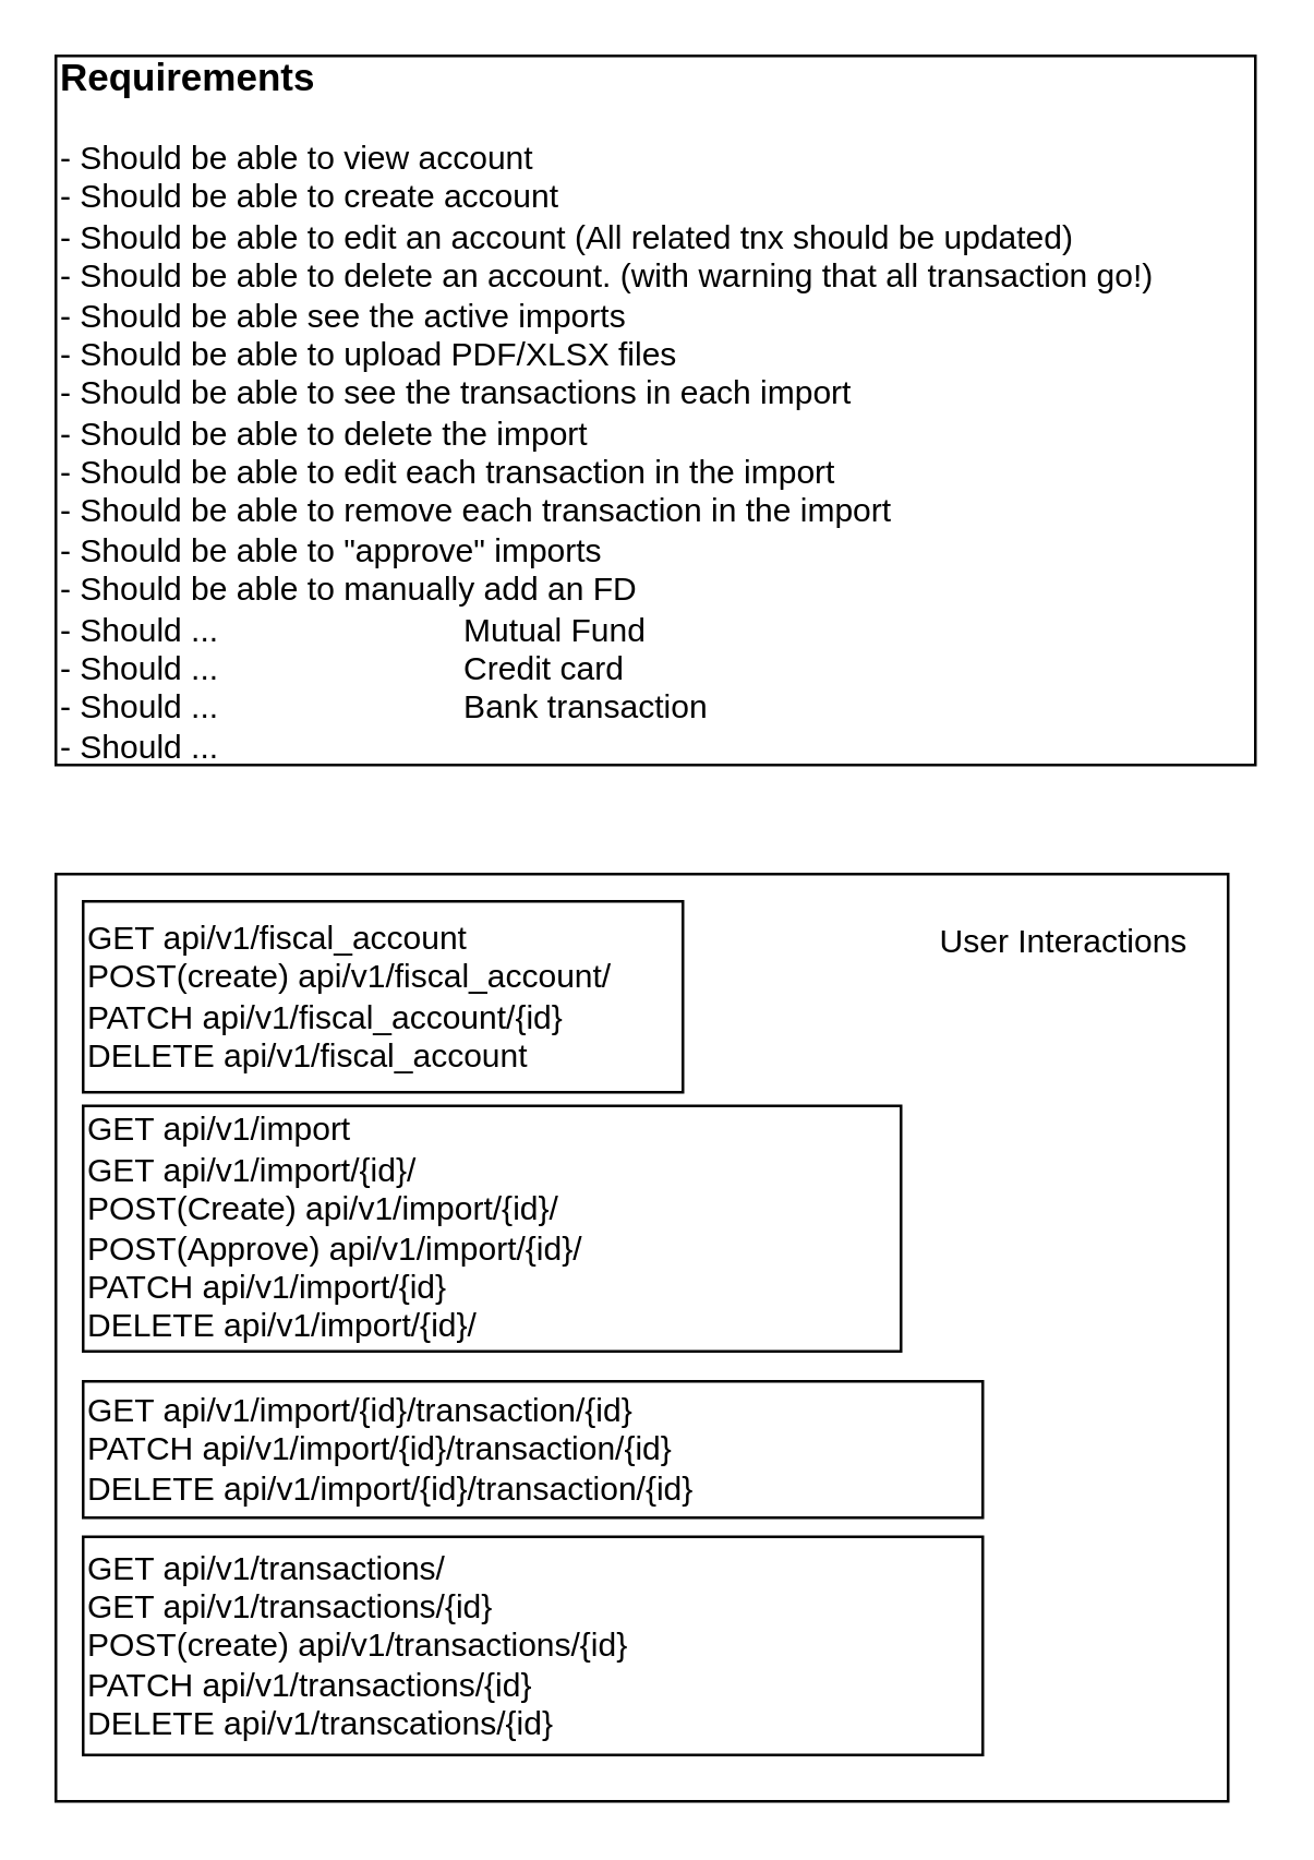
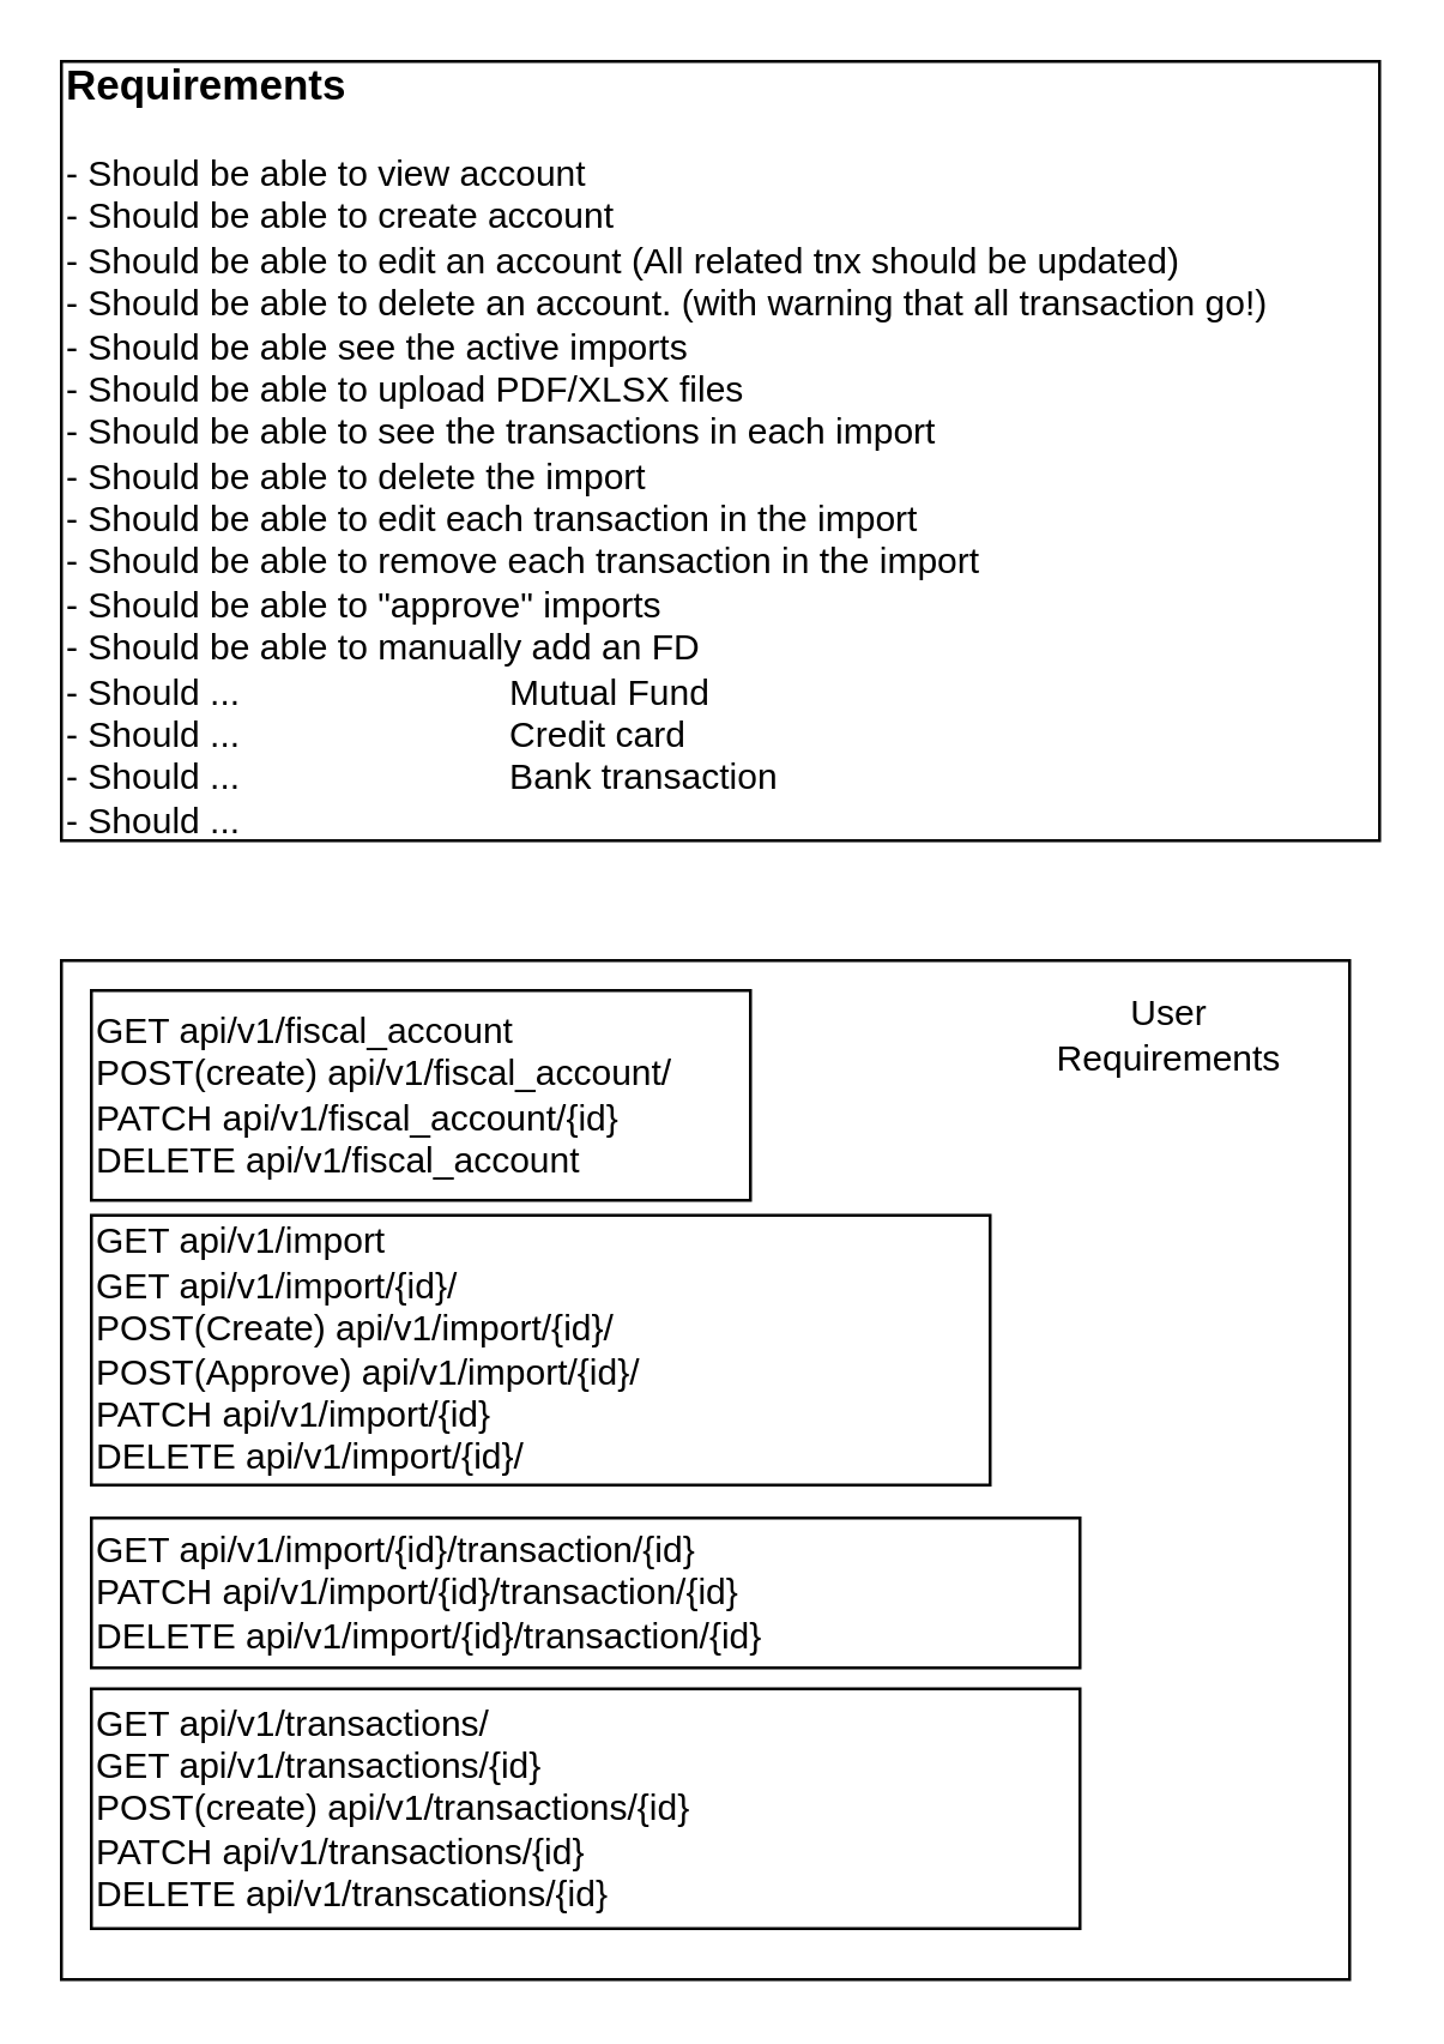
  <mxCell id="0" />
  <mxCell id="1" parent="0" />
  <mxCell id="2" value="&lt;div align=&quot;left&quot;&gt;&lt;font style=&quot;font-size: 14px;&quot;&gt;&lt;b&gt;Requirements&lt;br&gt;&lt;/b&gt;&lt;/font&gt;&lt;br&gt;- Should be able to view account&lt;br&gt;- Should be able to create account&lt;br&gt;- Should be able to edit an account (All related tnx should be updated)&lt;br&gt;- Should be able to delete an account. (with warning that all transaction go!)&lt;br&gt;- Should be able see the active imports&lt;br&gt;- Should be able to upload PDF/XLSX files&lt;br&gt;- Should be able to see the transactions in each import&lt;br&gt;- Should be able to delete the import&lt;br&gt;- Should be able to edit each transaction in the import&lt;/div&gt;&lt;div align=&quot;left&quot;&gt;- Should be able to remove each transaction in the import&lt;br&gt;- Should be able to &quot;approve&quot; imports&lt;br&gt;- Should be able to manually add an FD&lt;br&gt;- Should ...&amp;nbsp;&amp;nbsp;&amp;nbsp;&amp;nbsp;&amp;nbsp;&amp;nbsp;&amp;nbsp;&amp;nbsp;&amp;nbsp;&amp;nbsp;&amp;nbsp;&amp;nbsp;&amp;nbsp;&amp;nbsp;&amp;nbsp;&amp;nbsp;&amp;nbsp;&amp;nbsp;&amp;nbsp;&amp;nbsp;&amp;nbsp;&amp;nbsp;&amp;nbsp;&amp;nbsp;&amp;nbsp;&amp;nbsp; Mutual Fund&lt;br&gt;- Should ...&amp;nbsp;&amp;nbsp;&amp;nbsp;&amp;nbsp;&amp;nbsp;&amp;nbsp;&amp;nbsp;&amp;nbsp;&amp;nbsp;&amp;nbsp;&amp;nbsp;&amp;nbsp;&amp;nbsp;&amp;nbsp;&amp;nbsp;&amp;nbsp;&amp;nbsp;&amp;nbsp;&amp;nbsp;&amp;nbsp;&amp;nbsp;&amp;nbsp;&amp;nbsp;&amp;nbsp;&amp;nbsp;&amp;nbsp; Credit card&lt;br&gt;- Should ...&amp;nbsp;&amp;nbsp;&amp;nbsp;&amp;nbsp;&amp;nbsp;&amp;nbsp;&amp;nbsp;&amp;nbsp;&amp;nbsp;&amp;nbsp;&amp;nbsp;&amp;nbsp;&amp;nbsp;&amp;nbsp;&amp;nbsp;&amp;nbsp;&amp;nbsp;&amp;nbsp;&amp;nbsp;&amp;nbsp;&amp;nbsp;&amp;nbsp;&amp;nbsp;&amp;nbsp;&amp;nbsp;&amp;nbsp; Bank transaction&lt;br&gt;- Should ...&amp;nbsp;&amp;nbsp;&amp;nbsp;&amp;nbsp;&amp;nbsp;&amp;nbsp;&amp;nbsp;&amp;nbsp;&amp;nbsp;&amp;nbsp;&amp;nbsp;&amp;nbsp;&amp;nbsp;&amp;nbsp;&amp;nbsp;&amp;nbsp;&amp;nbsp;&amp;nbsp;&amp;nbsp;&amp;nbsp;&amp;nbsp;&amp;nbsp;&amp;nbsp;&amp;nbsp;&amp;nbsp;&amp;nbsp; &lt;/div&gt;" style="rounded=0;whiteSpace=wrap;html=1;align=left;" parent="1" vertex="1"><mxGeometry x="20" y="20" width="440" height="260" as="geometry" /></mxCell>
  <mxCell id="3" value="" style="rounded=0;whiteSpace=wrap;html=1;" parent="1" vertex="1"><mxGeometry x="20" y="320" width="430" height="340" as="geometry" /></mxCell>
  <mxCell id="4" value="&lt;div align=&quot;left&quot;&gt;GET api/v1/fiscal_account&lt;br&gt;POST(create) api/v1/fiscal_account/&lt;br&gt;PATCH api/v1/fiscal_account/{id}&lt;br&gt;DELETE api/v1/fiscal_account&lt;/div&gt;" style="rounded=0;whiteSpace=wrap;html=1;align=left;" parent="1" vertex="1"><mxGeometry x="30" y="330" width="220" height="70" as="geometry" /></mxCell>
  <mxCell id="5" value="GET api/v1/import&lt;br&gt;&lt;div align=&quot;left&quot;&gt;GET api/v1/import/{id}/&lt;br&gt;POST(Create) api/v1/import/{id}/&lt;br&gt;POST(Approve) api/v1/import/{id}/&lt;br&gt;PATCH api/v1/import/{id}&lt;br&gt;&lt;/div&gt;DELETE api/v1/import/{id}/" style="rounded=0;whiteSpace=wrap;html=1;align=left;" parent="1" vertex="1"><mxGeometry x="30" y="405" width="300" height="90" as="geometry" /></mxCell>
  <mxCell id="6" value="&lt;div align=&quot;left&quot;&gt;GET api/v1/import/{id}/transaction/{id}&lt;br&gt;&lt;/div&gt;PATCH api/v1/import/{id}/transaction/{id}&lt;br&gt;DELETE api/v1/import/{id}/transaction/{id}" style="rounded=0;whiteSpace=wrap;html=1;align=left;" parent="1" vertex="1"><mxGeometry x="30" y="506" width="330" height="50" as="geometry" /></mxCell>
  <mxCell id="7" value="&lt;div align=&quot;left&quot;&gt;GET api/v1/transactions/&lt;/div&gt;GET api/v1/transactions/{id}&lt;br&gt;POST(create) api/v1/transactions/{id}&lt;br&gt;PATCH api/v1/transactions/{id}&lt;div&gt;DELETE api/v1/transcations/{id}&lt;br&gt;&lt;/div&gt;" style="rounded=0;whiteSpace=wrap;html=1;align=left;" parent="1" vertex="1"><mxGeometry x="30" y="563" width="330" height="80" as="geometry" /></mxCell>
- <mxCell id="8" value="User Interactions" style="text;html=1;align=center;verticalAlign=middle;whiteSpace=wrap;rounded=0;" parent="1" vertex="1"><mxGeometry x="340" y="330" width="100" height="30" as="geometry" /></mxCell>
+ <mxCell id="8" value="User Requirements" style="text;html=1;align=center;verticalAlign=middle;whiteSpace=wrap;rounded=0;" parent="1" vertex="1"><mxGeometry x="340" y="330" width="100" height="30" as="geometry" /></mxCell>
